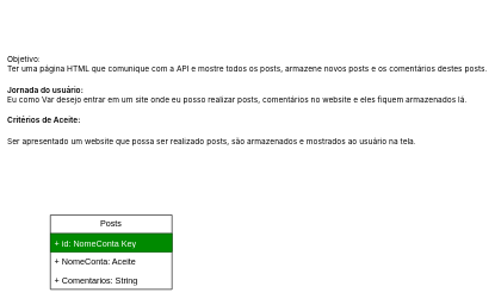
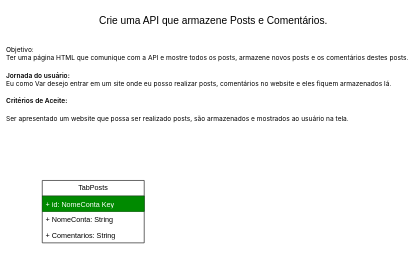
  <mxCell id="0" />
  <mxCell id="1" parent="0" />
- <mxCell id="2" value="Posts" style="swimlane;fontStyle=0;childLayout=stackLayout;horizontal=1;startSize=26;fillColor=none;horizontalStack=0;resizeParent=1;resizeParentMax=0;resizeLast=0;collapsible=1;marginBottom=0;whiteSpace=wrap;html=1;" vertex="1" parent="1"><mxGeometry x="70" y="300" width="170" height="104" as="geometry" /></mxCell>
+ <mxCell id="2" value="TabPosts" style="swimlane;fontStyle=0;childLayout=stackLayout;horizontal=1;startSize=26;fillColor=none;horizontalStack=0;resizeParent=1;resizeParentMax=0;resizeLast=0;collapsible=1;marginBottom=0;whiteSpace=wrap;html=1;" vertex="1" parent="1"><mxGeometry x="70" y="300" width="170" height="104" as="geometry" /></mxCell>
  <mxCell id="3" value="+ id: NomeConta Key" style="text;align=left;verticalAlign=top;spacingLeft=4;spacingRight=4;overflow=hidden;rotatable=0;points=[[0,0.5],[1,0.5]];portConstraint=eastwest;whiteSpace=wrap;html=1;fillColor=#008a00;fontColor=#ffffff;strokeColor=#005700;" vertex="1" parent="2"><mxGeometry y="26" width="170" height="26" as="geometry" /></mxCell>
- <mxCell id="4" value="+ NomeConta: Aceite&lt;span style=&quot;white-space: pre;&quot;&gt;&#09;&lt;/span&gt;" style="text;strokeColor=none;fillColor=none;align=left;verticalAlign=top;spacingLeft=4;spacingRight=4;overflow=hidden;rotatable=0;points=[[0,0.5],[1,0.5]];portConstraint=eastwest;whiteSpace=wrap;html=1;" vertex="1" parent="2"><mxGeometry y="52" width="170" height="26" as="geometry" /></mxCell>
+ <mxCell id="4" value="+ NomeConta: String&lt;span style=&quot;white-space: pre;&quot;&gt;&#09;&lt;/span&gt;" style="text;strokeColor=none;fillColor=none;align=left;verticalAlign=top;spacingLeft=4;spacingRight=4;overflow=hidden;rotatable=0;points=[[0,0.5],[1,0.5]];portConstraint=eastwest;whiteSpace=wrap;html=1;" vertex="1" parent="2"><mxGeometry y="52" width="170" height="26" as="geometry" /></mxCell>
  <mxCell id="5" value="+ Comentarios: String" style="text;strokeColor=none;fillColor=none;align=left;verticalAlign=top;spacingLeft=4;spacingRight=4;overflow=hidden;rotatable=0;points=[[0,0.5],[1,0.5]];portConstraint=eastwest;whiteSpace=wrap;html=1;" vertex="1" parent="2"><mxGeometry y="78" width="170" height="26" as="geometry" /></mxCell>
+ <mxCell id="6" value="&lt;font style=&quot;font-size: 17px;&quot;&gt;Crie uma API que armazene Posts e Comentários.&lt;/font&gt;" style="text;html=1;align=center;verticalAlign=middle;resizable=0;points=[];autosize=1;strokeColor=none;fillColor=none;" vertex="1" parent="1"><mxGeometry x="155" y="20" width="400" height="30" as="geometry" /></mxCell>
  <mxCell id="7" value="&lt;p style=&quot;box-sizing: border-box; margin-top: 0px; margin-bottom: 16px; font-family: -apple-system, BlinkMacSystemFont, &amp;quot;Segoe UI&amp;quot;, &amp;quot;Noto Sans&amp;quot;, Helvetica, Arial, sans-serif, &amp;quot;Apple Color Emoji&amp;quot;, &amp;quot;Segoe UI Emoji&amp;quot;; text-align: start; line-height: 120%; font-size: 11px;&quot;&gt;&lt;font style=&quot;font-size: 11px;&quot;&gt;Objetivo:&lt;br style=&quot;box-sizing: border-box;&quot;&gt;Ter uma página HTML que comunique com a API e mostre todos os posts, armazene novos posts e os comentários destes posts.&lt;/font&gt;&lt;/p&gt;&lt;p style=&quot;box-sizing: border-box; margin-top: 0px; margin-bottom: 16px; font-family: -apple-system, BlinkMacSystemFont, &amp;quot;Segoe UI&amp;quot;, &amp;quot;Noto Sans&amp;quot;, Helvetica, Arial, sans-serif, &amp;quot;Apple Color Emoji&amp;quot;, &amp;quot;Segoe UI Emoji&amp;quot;; text-align: start; line-height: 120%; font-size: 11px;&quot;&gt;&lt;font style=&quot;font-size: 11px;&quot;&gt;&lt;span style=&quot;box-sizing: border-box; font-weight: var(--base-text-weight-semibold, 600);&quot;&gt;Jornada do usuário:&lt;/span&gt;&lt;br style=&quot;box-sizing: border-box;&quot;&gt;Eu como Var desejo entrar em um site onde eu posso realizar posts, comentários no website e eles fiquem armazenados lá.&lt;/font&gt;&lt;/p&gt;&lt;p style=&quot;box-sizing: border-box; margin-top: 0px; margin-bottom: 16px; font-family: -apple-system, BlinkMacSystemFont, &amp;quot;Segoe UI&amp;quot;, &amp;quot;Noto Sans&amp;quot;, Helvetica, Arial, sans-serif, &amp;quot;Apple Color Emoji&amp;quot;, &amp;quot;Segoe UI Emoji&amp;quot;; text-align: start; line-height: 120%; font-size: 11px;&quot;&gt;&lt;span style=&quot;box-sizing: border-box; font-weight: var(--base-text-weight-semibold, 600);&quot;&gt;&lt;font style=&quot;font-size: 11px;&quot;&gt;Critérios de Aceite:&lt;/font&gt;&lt;/span&gt;&lt;/p&gt;&lt;p style=&quot;box-sizing: border-box; margin-top: 0px; font-family: -apple-system, BlinkMacSystemFont, &amp;quot;Segoe UI&amp;quot;, &amp;quot;Noto Sans&amp;quot;, Helvetica, Arial, sans-serif, &amp;quot;Apple Color Emoji&amp;quot;, &amp;quot;Segoe UI Emoji&amp;quot;; text-align: start; line-height: 120%; margin-bottom: 0px !important; font-size: 11px;&quot;&gt;&lt;font style=&quot;font-size: 11px;&quot;&gt;Ser apresentado um website que possa ser realizado posts, são armazenados e mostrados ao usuário na tela.&lt;/font&gt;&lt;/p&gt;" style="text;html=1;align=center;verticalAlign=middle;resizable=0;points=[];autosize=1;" vertex="1" parent="1"><mxGeometry x="20" y="70" width="650" height="140" as="geometry" /></mxCell>
